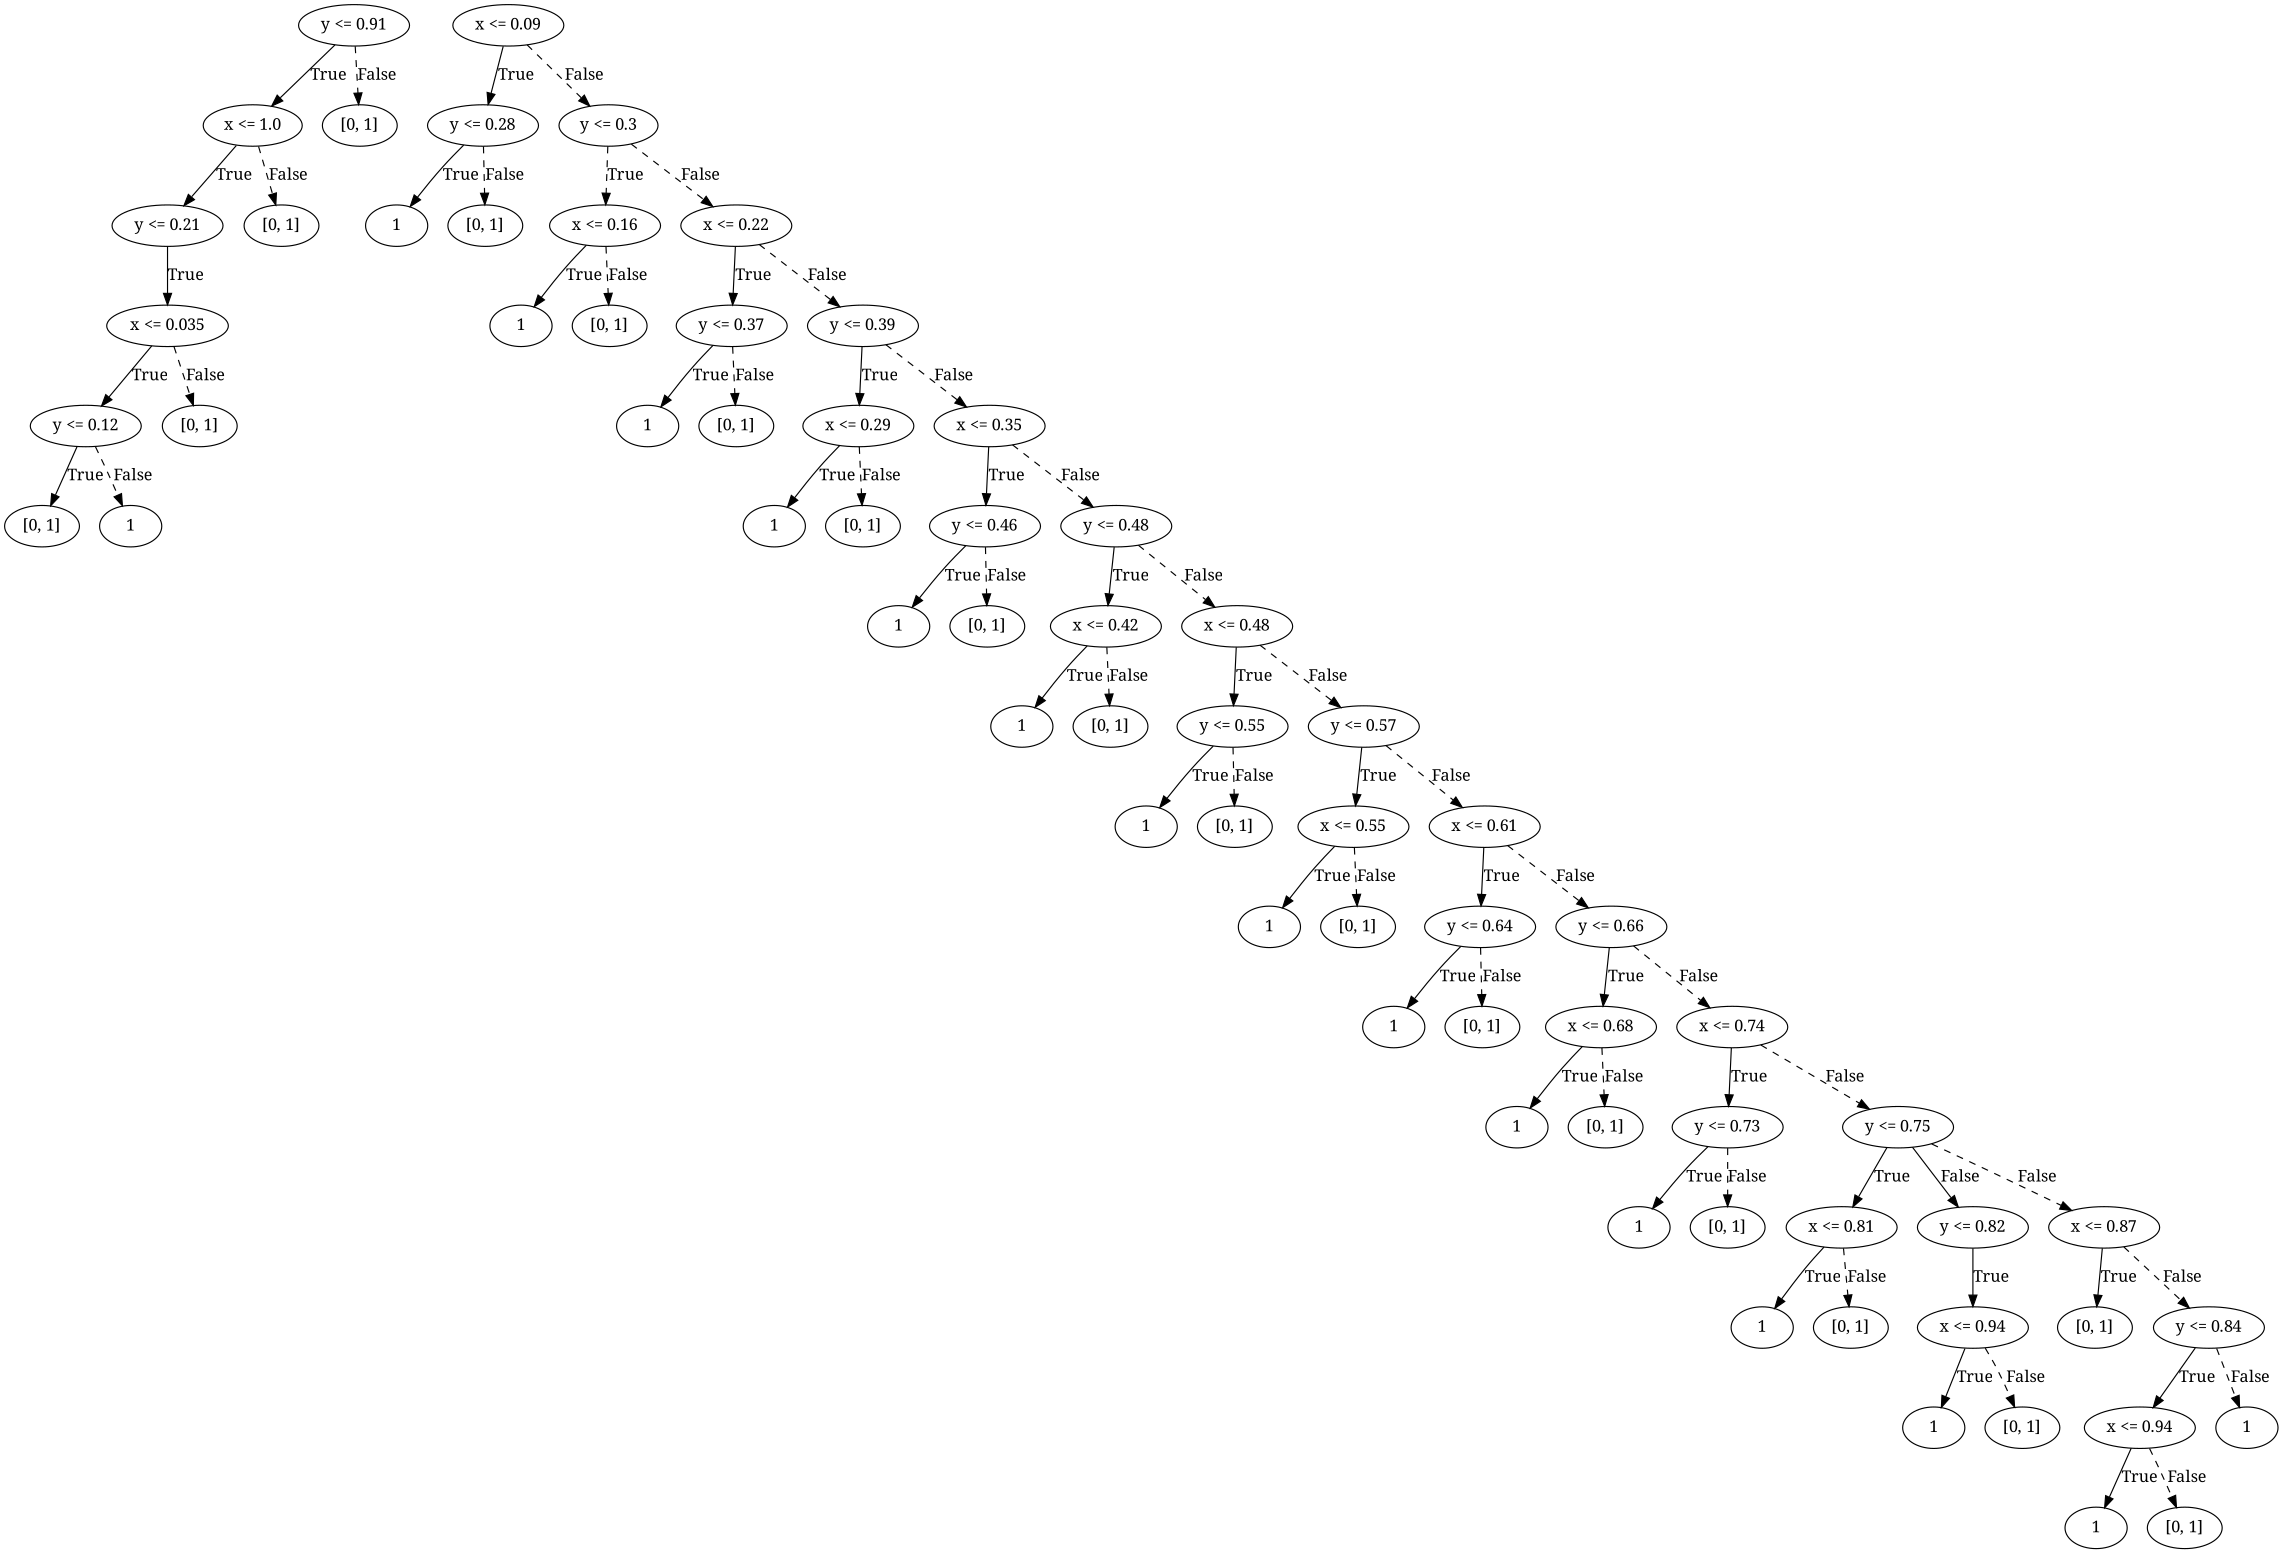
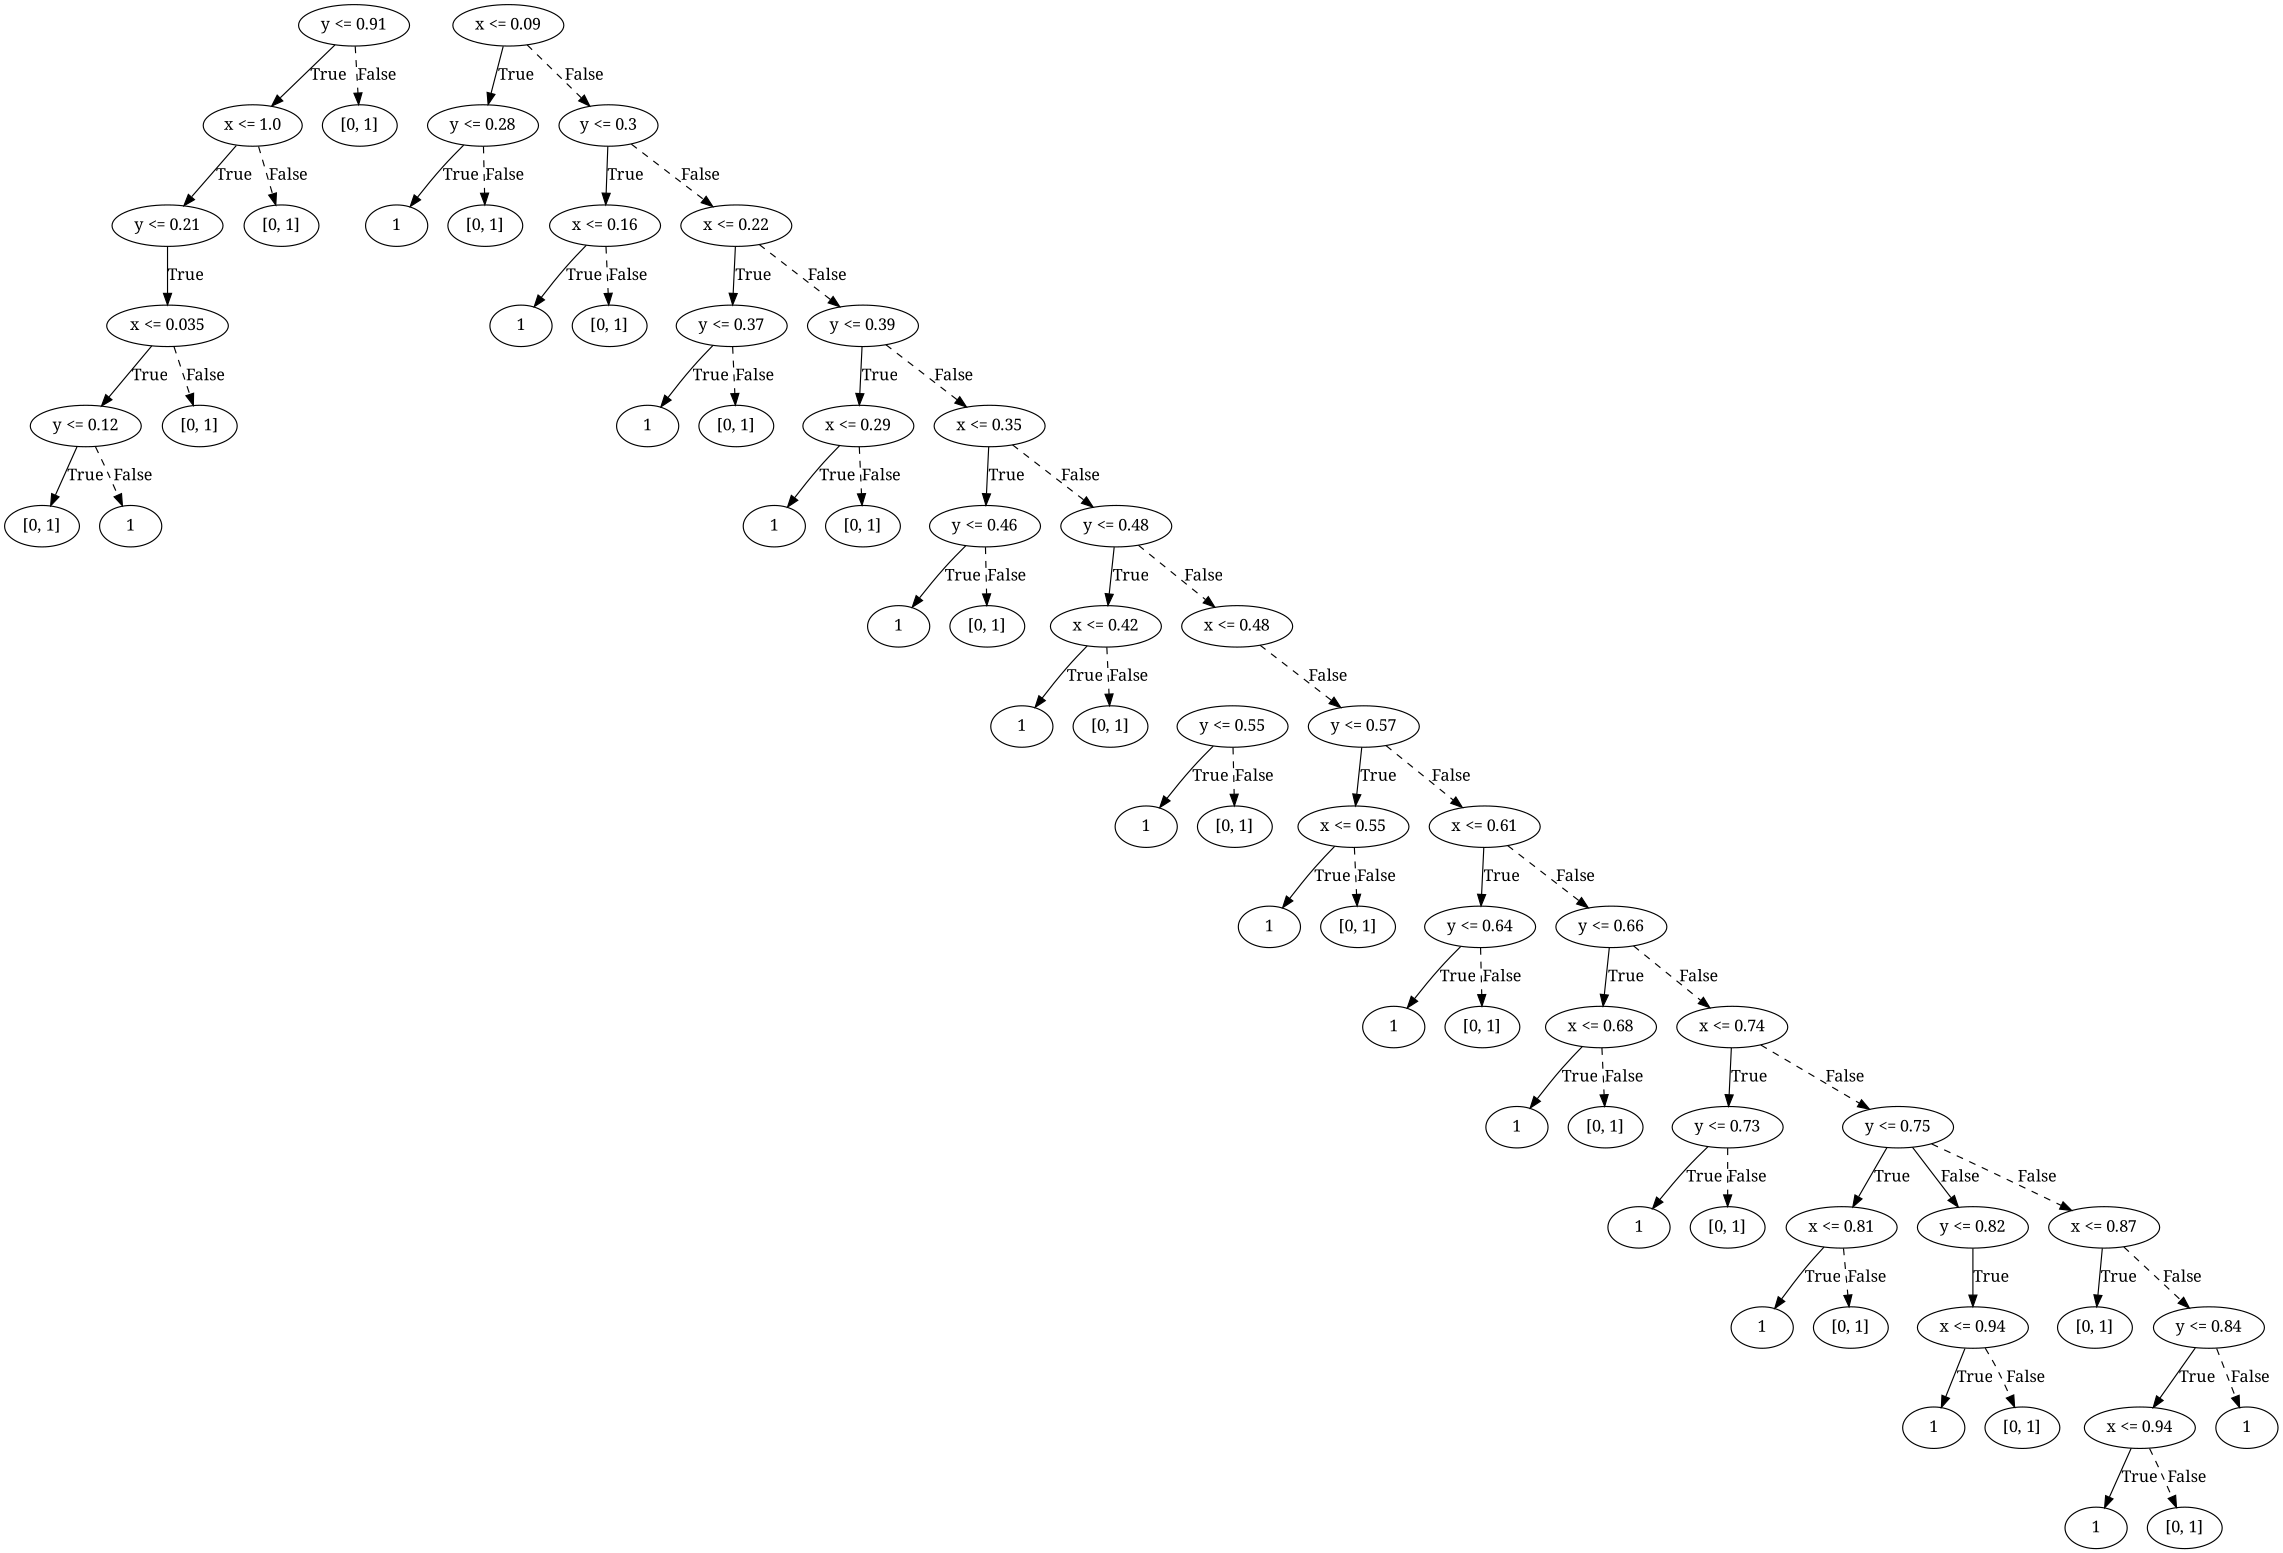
  digraph {
    fontname="Noto Serif"
    node [fontname="Noto Serif"]
    edge [fontname="Noto Serif"]
    n1 [label="y <= 0.91"]
    n2 [label="x <= 1.0"]
    n3 [label="[0, 1]"]
    n4 [label="y <= 0.21"]
    n5 [label="[0, 1]"]
    n6 [label="x <= 0.035"]
    n7 [label="y <= 0.12"]
    n8 [label="[0, 1]"]
    n9 [label="x <= 0.09"]
    n10 [label="y <= 0.28"]
    n11 [label="y <= 0.3"]
    n12 [label="[0, 1]"]
    n13 [label=1]
    n14 [label=1]
    n15 [label="[0, 1]"]
    n16 [label="x <= 0.16"]
    n17 [label="x <= 0.22"]
    n18 [label=1]
    n19 [label="[0, 1]"]
    n20 [label="y <= 0.37"]
    n21 [label="y <= 0.39"]
    n22 [label=1]
    n23 [label="[0, 1]"]
    n24 [label="x <= 0.29"]
    n25 [label="x <= 0.35"]
    n26 [label=1]
    n27 [label="[0, 1]"]
    n28 [label="y <= 0.46"]
    n29 [label="y <= 0.48"]
    n30 [label=1]
    n31 [label="[0, 1]"]
    n32 [label="x <= 0.42"]
    n33 [label="x <= 0.48"]
    n34 [label=1]
    n35 [label="[0, 1]"]
    n36 [label="y <= 0.55"]
    n37 [label="y <= 0.57"]
    n38 [label=1]
    n39 [label="[0, 1]"]
    n40 [label="x <= 0.55"]
    n41 [label="x <= 0.61"]
    n42 [label=1]
    n43 [label="[0, 1]"]
    n44 [label="y <= 0.64"]
    n45 [label="y <= 0.66"]
    n46 [label=1]
    n47 [label="[0, 1]"]
    n48 [label="x <= 0.68"]
    n49 [label="x <= 0.74"]
    n50 [label=1]
    n51 [label="[0, 1]"]
    n52 [label="y <= 0.73"]
    n53 [label="y <= 0.75"]
    n54 [label=1]
    n55 [label="[0, 1]"]
    n56 [label="x <= 0.81"]
    n57 [label="y <= 0.82"]
    n58 [label="x <= 0.87"]
    n59 [label=1]
    n60 [label="[0, 1]"]
    n61 [label="x <= 0.94"]
    n62 [label=1]
    n63 [label="[0, 1]"]
    n64 [label="[0, 1]"]
    n65 [label="y <= 0.84"]
    n66 [label="x <= 0.94"]
    n67 [label=1]
    n68 [label=1]
    n69 [label="[0, 1]"]
    n1 -> n2 [label=True]
    n1 -> n3 [label=False style=dashed]
    n2 -> n4 [label=True]
    n2 -> n5 [label=False style=dashed]
    n4 -> n6 [label=True]
    n6 -> n7 [label=True]
    n6 -> n8 [label=False style=dashed]
    n7 -> n12 [label=True]
    n7 -> n13 [label=False style=dashed]
    n9 -> n10 [label=True]
    n9 -> n11 [label=False style=dashed]
    n10 -> n14 [label=True]
    n10 -> n15 [label=False style=dashed]
-   n11 -> n16 [label=True style=dashed]
+   n11 -> n16 [label=True]
    n11 -> n17 [label=False style=dashed]
    n16 -> n18 [label=True]
    n16 -> n19 [label=False style=dashed]
    n17 -> n20 [label=True]
    n17 -> n21 [label=False style=dashed]
    n20 -> n22 [label=True]
    n20 -> n23 [label=False style=dashed]
    n21 -> n24 [label=True]
    n21 -> n25 [label=False style=dashed]
    n24 -> n26 [label=True]
    n24 -> n27 [label=False style=dashed]
    n25 -> n28 [label=True]
    n25 -> n29 [label=False style=dashed]
    n28 -> n30 [label=True]
    n28 -> n31 [label=False style=dashed]
    n29 -> n32 [label=True]
    n29 -> n33 [label=False style=dashed]
    n32 -> n34 [label=True]
    n32 -> n35 [label=False style=dashed]
-   n33 -> n36 [label=True]
    n33 -> n37 [label=False style=dashed]
    n36 -> n38 [label=True]
    n36 -> n39 [label=False style=dashed]
    n37 -> n40 [label=True]
    n37 -> n41 [label=False style=dashed]
    n40 -> n42 [label=True]
    n40 -> n43 [label=False style=dashed]
    n41 -> n44 [label=True]
    n41 -> n45 [label=False style=dashed]
    n44 -> n46 [label=True]
    n44 -> n47 [label=False style=dashed]
    n45 -> n48 [label=True]
    n45 -> n49 [label=False style=dashed]
    n48 -> n50 [label=True]
    n48 -> n51 [label=False style=dashed]
    n49 -> n52 [label=True]
    n49 -> n53 [label=False style=dashed]
    n52 -> n54 [label=True]
    n52 -> n55 [label=False style=dashed]
    n53 -> n56 [label=True]
    n53 -> n57 [label=False style=solid]
    n53 -> n58 [label=False style=dashed]
    n56 -> n59 [label=True]
    n56 -> n60 [label=False style=dashed]
    n57 -> n61 [label=True]
    n58 -> n64 [label=True]
    n58 -> n65 [label=False style=dashed]
    n61 -> n62 [label=True]
    n61 -> n63 [label=False style=dashed]
    n65 -> n66 [label=True]
    n65 -> n67 [label=False style=dashed]
    n66 -> n68 [label=True]
    n66 -> n69 [label=False style=dashed]
  }
